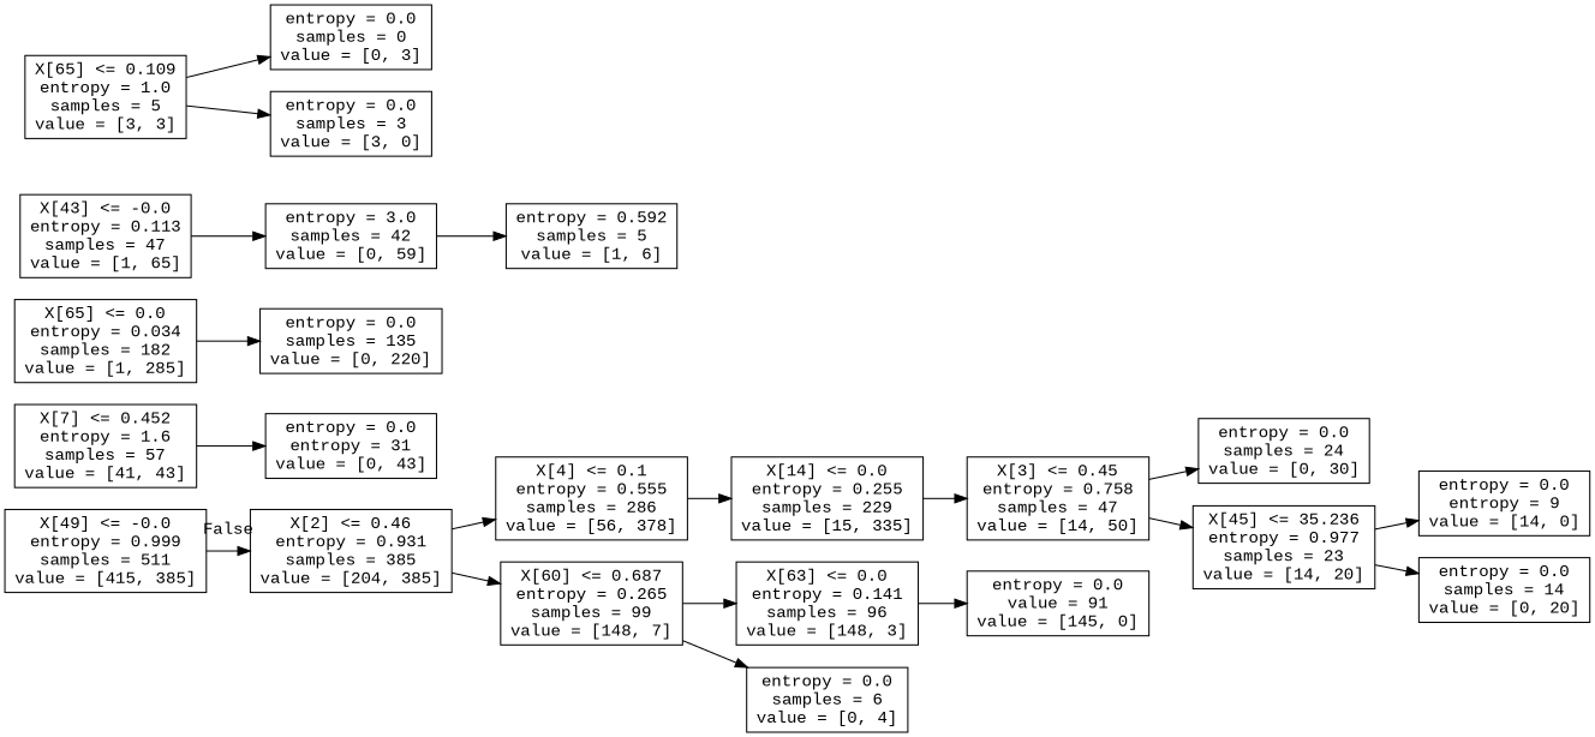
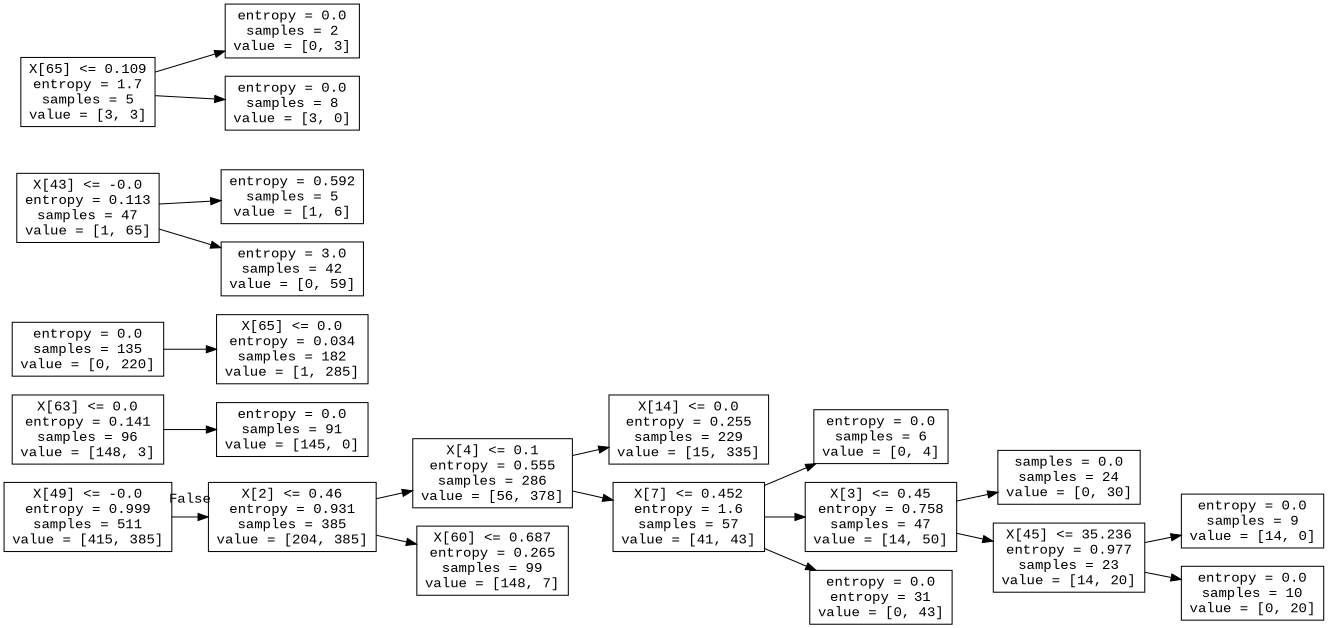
  digraph {
    fontname="Liberation Mono"
    rankdir=LR
    node [fontname="Liberation Mono" shape=box]
    edge [fontname="Liberation Mono"]
    n1 [label="X[49] <= -0.0\nentropy = 0.999\nsamples = 511\nvalue = [415, 385]"]
    n2 [label="X[2] <= 0.46\nentropy = 0.931\nsamples = 385\nvalue = [204, 385]"]
    n3 [label="X[4] <= 0.1\nentropy = 0.555\nsamples = 286\nvalue = [56, 378]"]
    n4 [label="X[60] <= 0.687\nentropy = 0.265\nsamples = 99\nvalue = [148, 7]"]
    n5 [label="X[14] <= 0.0\nentropy = 0.255\nsamples = 229\nvalue = [15, 335]"]
    n6 [label="X[7] <= 0.452\nentropy = 1.6\nsamples = 57\nvalue = [41, 43]"]
    n7 [label="X[63] <= 0.0\nentropy = 0.141\nsamples = 96\nvalue = [148, 3]"]
    n8 [label="entropy = 0.0\nsamples = 6\nvalue = [0, 4]"]
    n9 [label="X[3] <= 0.45\nentropy = 0.758\nsamples = 47\nvalue = [14, 50]"]
    n10 [label="entropy = 0.0\nentropy = 31\nvalue = [0, 43]"]
-   n11 [label="entropy = 0.0\nsamples = 24\nvalue = [0, 30]"]
+   n11 [label="samples = 0.0\nsamples = 24\nvalue = [0, 30]"]
    n12 [label="X[45] <= 35.236\nentropy = 0.977\nsamples = 23\nvalue = [14, 20]"]
    n13 [label="X[65] <= 0.0\nentropy = 0.034\nsamples = 182\nvalue = [1, 285]"]
    n14 [label="entropy = 0.0\nsamples = 135\nvalue = [0, 220]"]
-   n15 [label="entropy = 0.0\nentropy = 9\nvalue = [14, 0]"]
-   n16 [label="entropy = 0.0\nsamples = 14\nvalue = [0, 20]"]
+   n15 [label="entropy = 0.0\nsamples = 9\nvalue = [14, 0]"]
+   n16 [label="entropy = 0.0\nsamples = 10\nvalue = [0, 20]"]
    n17 [label="X[43] <= -0.0\nentropy = 0.113\nsamples = 47\nvalue = [1, 65]"]
    n18 [label="entropy = 0.592\nsamples = 5\nvalue = [1, 6]"]
    n19 [label="entropy = 3.0\nsamples = 42\nvalue = [0, 59]"]
-   n20 [label="entropy = 0.0\nvalue = 91\nvalue = [145, 0]"]
-   n21 [label="X[65] <= 0.109\nentropy = 1.0\nsamples = 5\nvalue = [3, 3]"]
-   n22 [label="entropy = 0.0\nsamples = 0\nvalue = [0, 3]"]
-   n23 [label="entropy = 0.0\nsamples = 3\nvalue = [3, 0]"]
+   n20 [label="entropy = 0.0\nsamples = 91\nvalue = [145, 0]"]
+   n21 [label="X[65] <= 0.109\nentropy = 1.7\nsamples = 5\nvalue = [3, 3]"]
+   n22 [label="entropy = 0.0\nsamples = 2\nvalue = [0, 3]"]
+   n23 [label="entropy = 0.0\nsamples = 8\nvalue = [3, 0]"]
    n1 -> n2 [headlabel=False labelangle=-45 labeldistance=2.5]
    n2 -> n3
    n2 -> n4
    n3 -> n5
-   n4 -> n7
-   n4 -> n8
-   n5 -> n9
+   n3 -> n6
+   n6 -> n8
+   n6 -> n9
    n6 -> n10
    n7 -> n20
    n9 -> n11
    n9 -> n12
    n12 -> n15
    n12 -> n16
-   n13 -> n14
-   n19 -> n18
+   n14 -> n13
+   n17 -> n18
    n17 -> n19
    n21 -> n22
    n21 -> n23
  }
